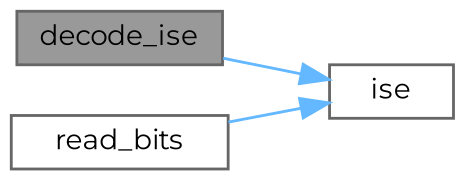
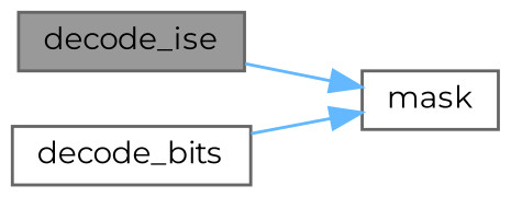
  digraph {
    fontname=Montserrat
    rankdir=LR
    node [color=grey40 fillcolor=white fontname=Montserrat fontsize=10 shape=box style=filled]
    edge [color=steelblue1 fontname=Montserrat fontsize=10 labelfontname=Helvetica labelfontsize=10 style=solid]
    n1 [color=gray40 fillcolor=grey60 fontcolor=black height=0.2 label=decode_ise width=0.4]
-   n2 [height=0.2 label=ise width=0.4]
-   n3 [height=0.2 label=read_bits width=0.4]
+   n2 [height=0.2 label=mask width=0.4]
+   n3 [height=0.2 label=decode_bits width=0.4]
    n1 -> n2
    n3 -> n2
  }
